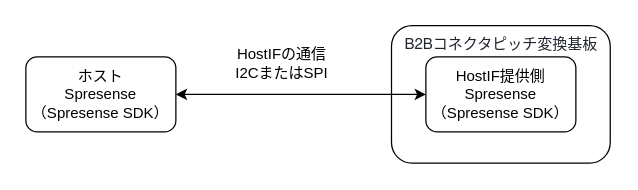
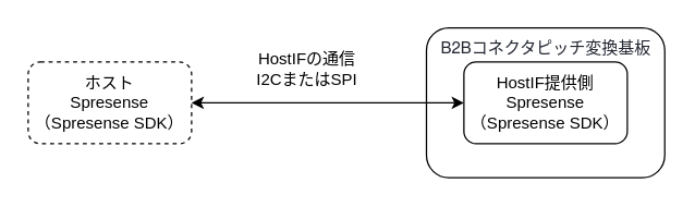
  <mxCell id="0" />
  <mxCell id="1" parent="0" />
  <mxCell id="2" style="edgeStyle=none;html=1;endArrow=classic;endFill=1;startArrow=classic;startFill=1;" parent="1" source="3" target="4" edge="1"><mxGeometry relative="1" as="geometry" /></mxCell>
- <mxCell id="3" value="ホスト&lt;br&gt;Spresense&lt;br&gt;（Spresense SDK）" style="rounded=1;whiteSpace=wrap;html=1;" parent="1" vertex="1"><mxGeometry x="20" y="45" width="120" height="60" as="geometry" /></mxCell>
+ <mxCell id="3" value="ホスト&lt;br&gt;Spresense&lt;br&gt;（Spresense SDK）" style="rounded=1;whiteSpace=wrap;html=1;dashed=1;" parent="1" vertex="1"><mxGeometry x="20" y="45" width="120" height="60" as="geometry" /></mxCell>
  <mxCell id="4" value="HostIF提供側&lt;br&gt;Spresense（Spresense SDK）" style="rounded=1;whiteSpace=wrap;html=1;" parent="1" vertex="1"><mxGeometry x="340" y="45" width="120" height="60" as="geometry" /></mxCell>
  <mxCell id="5" value="HostIFの通信&lt;br&gt;I2CまたはSPI" style="text;html=1;strokeColor=none;fillColor=none;align=center;verticalAlign=middle;whiteSpace=wrap;rounded=0;" parent="1" vertex="1"><mxGeometry x="180" y="35" width="90" height="30" as="geometry" /></mxCell>
  <mxCell id="6" value="&lt;span style=&quot;color: rgb(33, 37, 48); font-family: SST, &amp;quot;Helvetica Neue&amp;quot;, Helvetica, Arial, sans-serif; text-align: start;&quot;&gt;&lt;font style=&quot;font-size: 12px;&quot;&gt;B2Bコネクタピッチ変換基板&lt;/font&gt;&lt;/span&gt;" style="rounded=1;whiteSpace=wrap;html=1;verticalAlign=top;labelBackgroundColor=none;fillColor=none;" parent="1" vertex="1"><mxGeometry x="312.5" y="20" width="175" height="110" as="geometry" /></mxCell>
